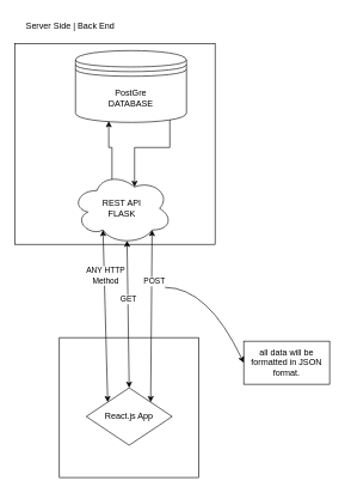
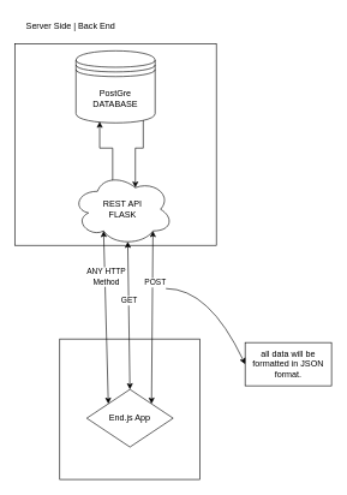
  <mxCell id="0" />
  <mxCell id="1" parent="0" />
  <mxCell id="2" value="" style="whiteSpace=wrap;html=1;aspect=fixed;" vertex="1" parent="1"><mxGeometry x="20" y="60" width="280" height="280" as="geometry" /></mxCell>
  <mxCell id="3" value="Server Side | Back End" style="text;strokeColor=none;fillColor=none;align=left;verticalAlign=middle;spacingLeft=4;spacingRight=4;overflow=hidden;points=[[0,0.5],[1,0.5]];portConstraint=eastwest;rotatable=0;" vertex="1" parent="1"><mxGeometry x="30" y="20" width="160" height="30" as="geometry" /></mxCell>
  <mxCell id="4" style="edgeStyle=orthogonalEdgeStyle;rounded=0;orthogonalLoop=1;jettySize=auto;html=1;exitX=0.85;exitY=0.95;exitDx=0;exitDy=0;exitPerimeter=0;entryX=0.625;entryY=0.2;entryDx=0;entryDy=0;entryPerimeter=0;" edge="1" parent="1" source="5" target="7"><mxGeometry relative="1" as="geometry" /></mxCell>
- <mxCell id="5" value="PostGre&lt;br&gt;DATABASE" style="shape=datastore;whiteSpace=wrap;html=1;" vertex="1" parent="1"><mxGeometry x="105" y="70" width="155" height="100" as="geometry" /></mxCell>
+ <mxCell id="5" value="PostGre&lt;br&gt;DATABASE" style="shape=datastore;whiteSpace=wrap;html=1;" vertex="1" parent="1"><mxGeometry x="105" y="70" width="110" height="100" as="geometry" /></mxCell>
  <mxCell id="6" style="edgeStyle=orthogonalEdgeStyle;rounded=0;orthogonalLoop=1;jettySize=auto;html=1;exitX=0.4;exitY=0.1;exitDx=0;exitDy=0;exitPerimeter=0;entryX=0.3;entryY=0.983;entryDx=0;entryDy=0;entryPerimeter=0;" edge="1" parent="1" source="7" target="5"><mxGeometry relative="1" as="geometry" /></mxCell>
  <mxCell id="7" value="REST API&lt;br&gt;FLASK" style="ellipse;shape=cloud;whiteSpace=wrap;html=1;" vertex="1" parent="1"><mxGeometry x="100" y="240" width="140" height="100" as="geometry" /></mxCell>
  <mxCell id="8" value="" style="whiteSpace=wrap;html=1;aspect=fixed;" vertex="1" parent="1"><mxGeometry x="82.5" y="470" width="195" height="195" as="geometry" /></mxCell>
- <mxCell id="9" value="React.js App" style="rhombus;whiteSpace=wrap;html=1;" vertex="1" parent="1"><mxGeometry x="120" y="540" width="120" height="80" as="geometry" /></mxCell>
+ <mxCell id="9" value="End.js App" style="rhombus;whiteSpace=wrap;html=1;" vertex="1" parent="1"><mxGeometry x="120" y="540" width="120" height="80" as="geometry" /></mxCell>
  <mxCell id="10" value="" style="endArrow=classic;startArrow=classic;html=1;rounded=0;exitX=0.5;exitY=0;exitDx=0;exitDy=0;entryX=0.55;entryY=0.95;entryDx=0;entryDy=0;entryPerimeter=0;" edge="1" parent="1" source="9" target="7"><mxGeometry width="50" height="50" relative="1" as="geometry"><mxPoint x="280" y="350" as="sourcePoint" /><mxPoint x="330" y="300" as="targetPoint" /></mxGeometry></mxCell>
  <mxCell id="11" value="GET" style="edgeLabel;html=1;align=center;verticalAlign=middle;resizable=0;points=[];" vertex="1" connectable="0" parent="10"><mxGeometry x="0.207" relative="1" as="geometry"><mxPoint as="offset" /></mxGeometry></mxCell>
  <mxCell id="12" value="" style="endArrow=classic;startArrow=classic;html=1;rounded=0;entryX=0.8;entryY=0.8;entryDx=0;entryDy=0;entryPerimeter=0;exitX=1;exitY=0;exitDx=0;exitDy=0;" edge="1" parent="1" source="9" target="7"><mxGeometry width="50" height="50" relative="1" as="geometry"><mxPoint x="280" y="610" as="sourcePoint" /><mxPoint x="330" y="560" as="targetPoint" /></mxGeometry></mxCell>
  <mxCell id="13" value="POST" style="edgeLabel;html=1;align=center;verticalAlign=middle;resizable=0;points=[];" vertex="1" connectable="0" parent="12"><mxGeometry x="0.408" y="-3" relative="1" as="geometry"><mxPoint as="offset" /></mxGeometry></mxCell>
  <mxCell id="14" value="" style="endArrow=classic;startArrow=classic;html=1;rounded=0;exitX=0.31;exitY=0.8;exitDx=0;exitDy=0;exitPerimeter=0;entryX=0;entryY=0;entryDx=0;entryDy=0;" edge="1" parent="1" source="7" target="9"><mxGeometry width="50" height="50" relative="1" as="geometry"><mxPoint x="280" y="590" as="sourcePoint" /><mxPoint x="330" y="540" as="targetPoint" /></mxGeometry></mxCell>
  <mxCell id="15" value="ANY HTTP&lt;br&gt;Method" style="edgeLabel;html=1;align=center;verticalAlign=middle;resizable=0;points=[];" vertex="1" connectable="0" parent="14"><mxGeometry x="-0.467" y="1" relative="1" as="geometry"><mxPoint as="offset" /></mxGeometry></mxCell>
  <mxCell id="16" value="all data will be formatted in JSON format." style="rounded=0;whiteSpace=wrap;html=1;" vertex="1" parent="1"><mxGeometry x="340" y="475" width="120" height="60" as="geometry" /></mxCell>
  <mxCell id="17" value="" style="curved=1;endArrow=classic;html=1;rounded=0;entryX=0;entryY=0.5;entryDx=0;entryDy=0;" edge="1" parent="1" target="16"><mxGeometry width="50" height="50" relative="1" as="geometry"><mxPoint x="230" y="400" as="sourcePoint" /><mxPoint x="380" y="400" as="targetPoint" /><Array as="points"><mxPoint x="290" y="400" /></Array></mxGeometry></mxCell>
